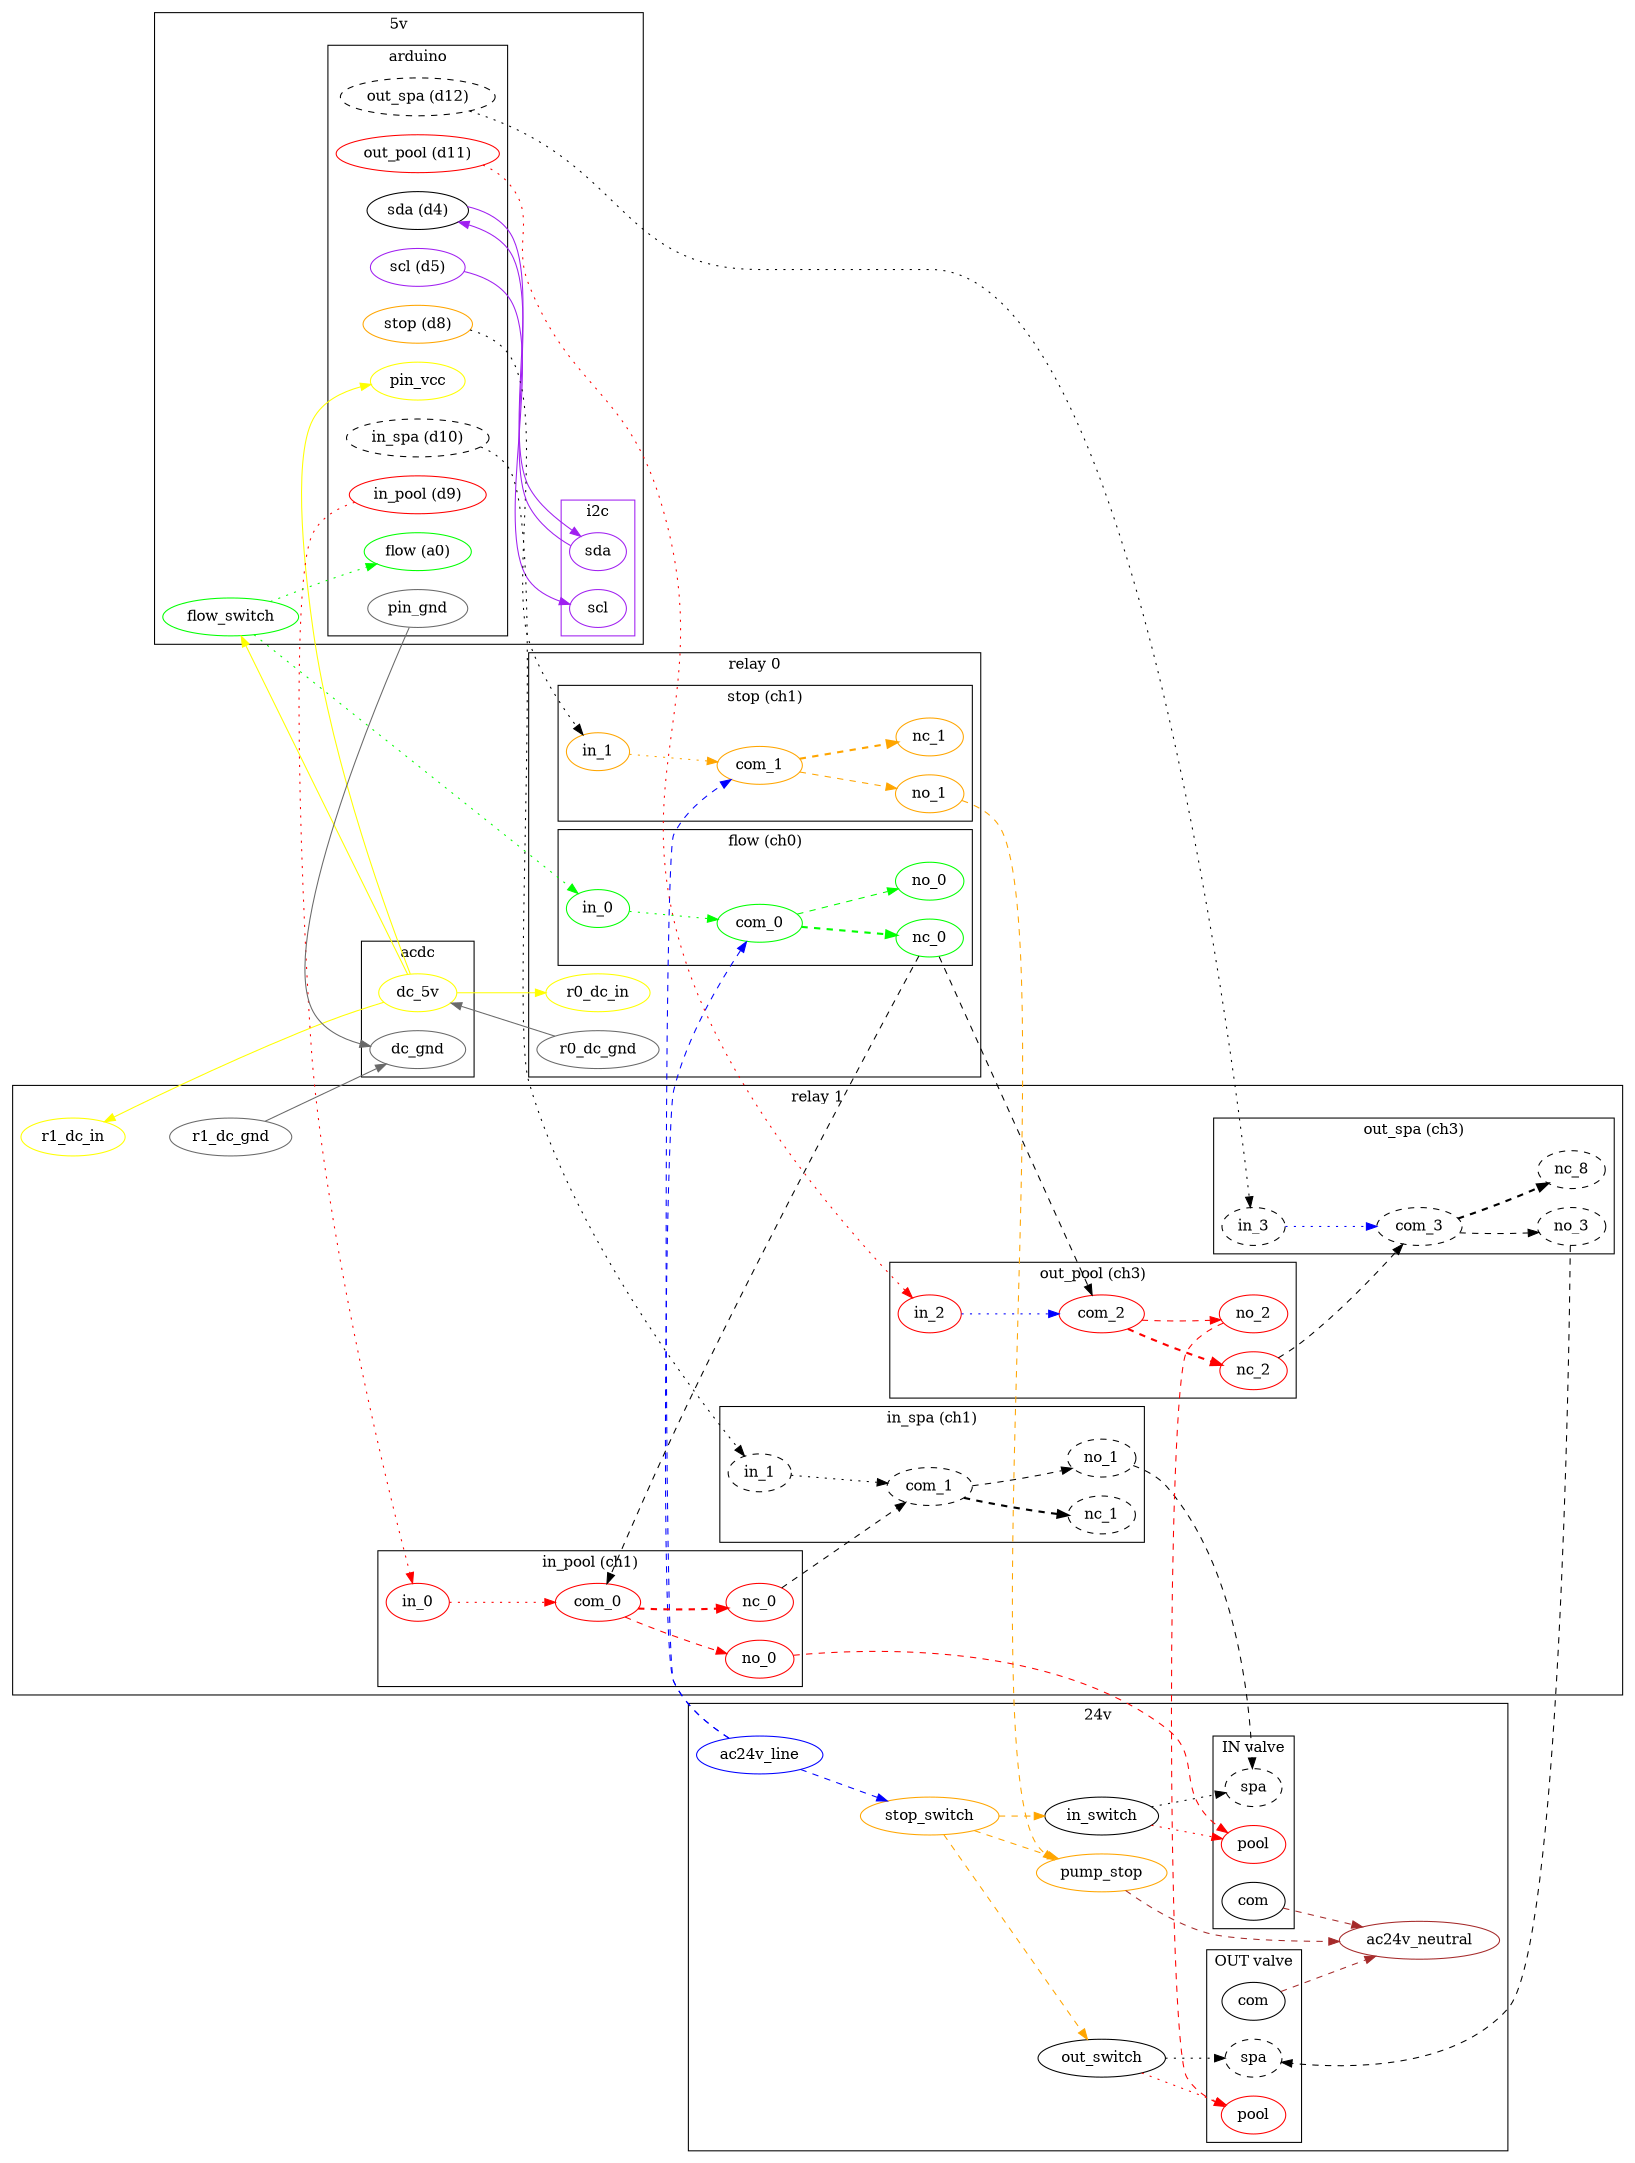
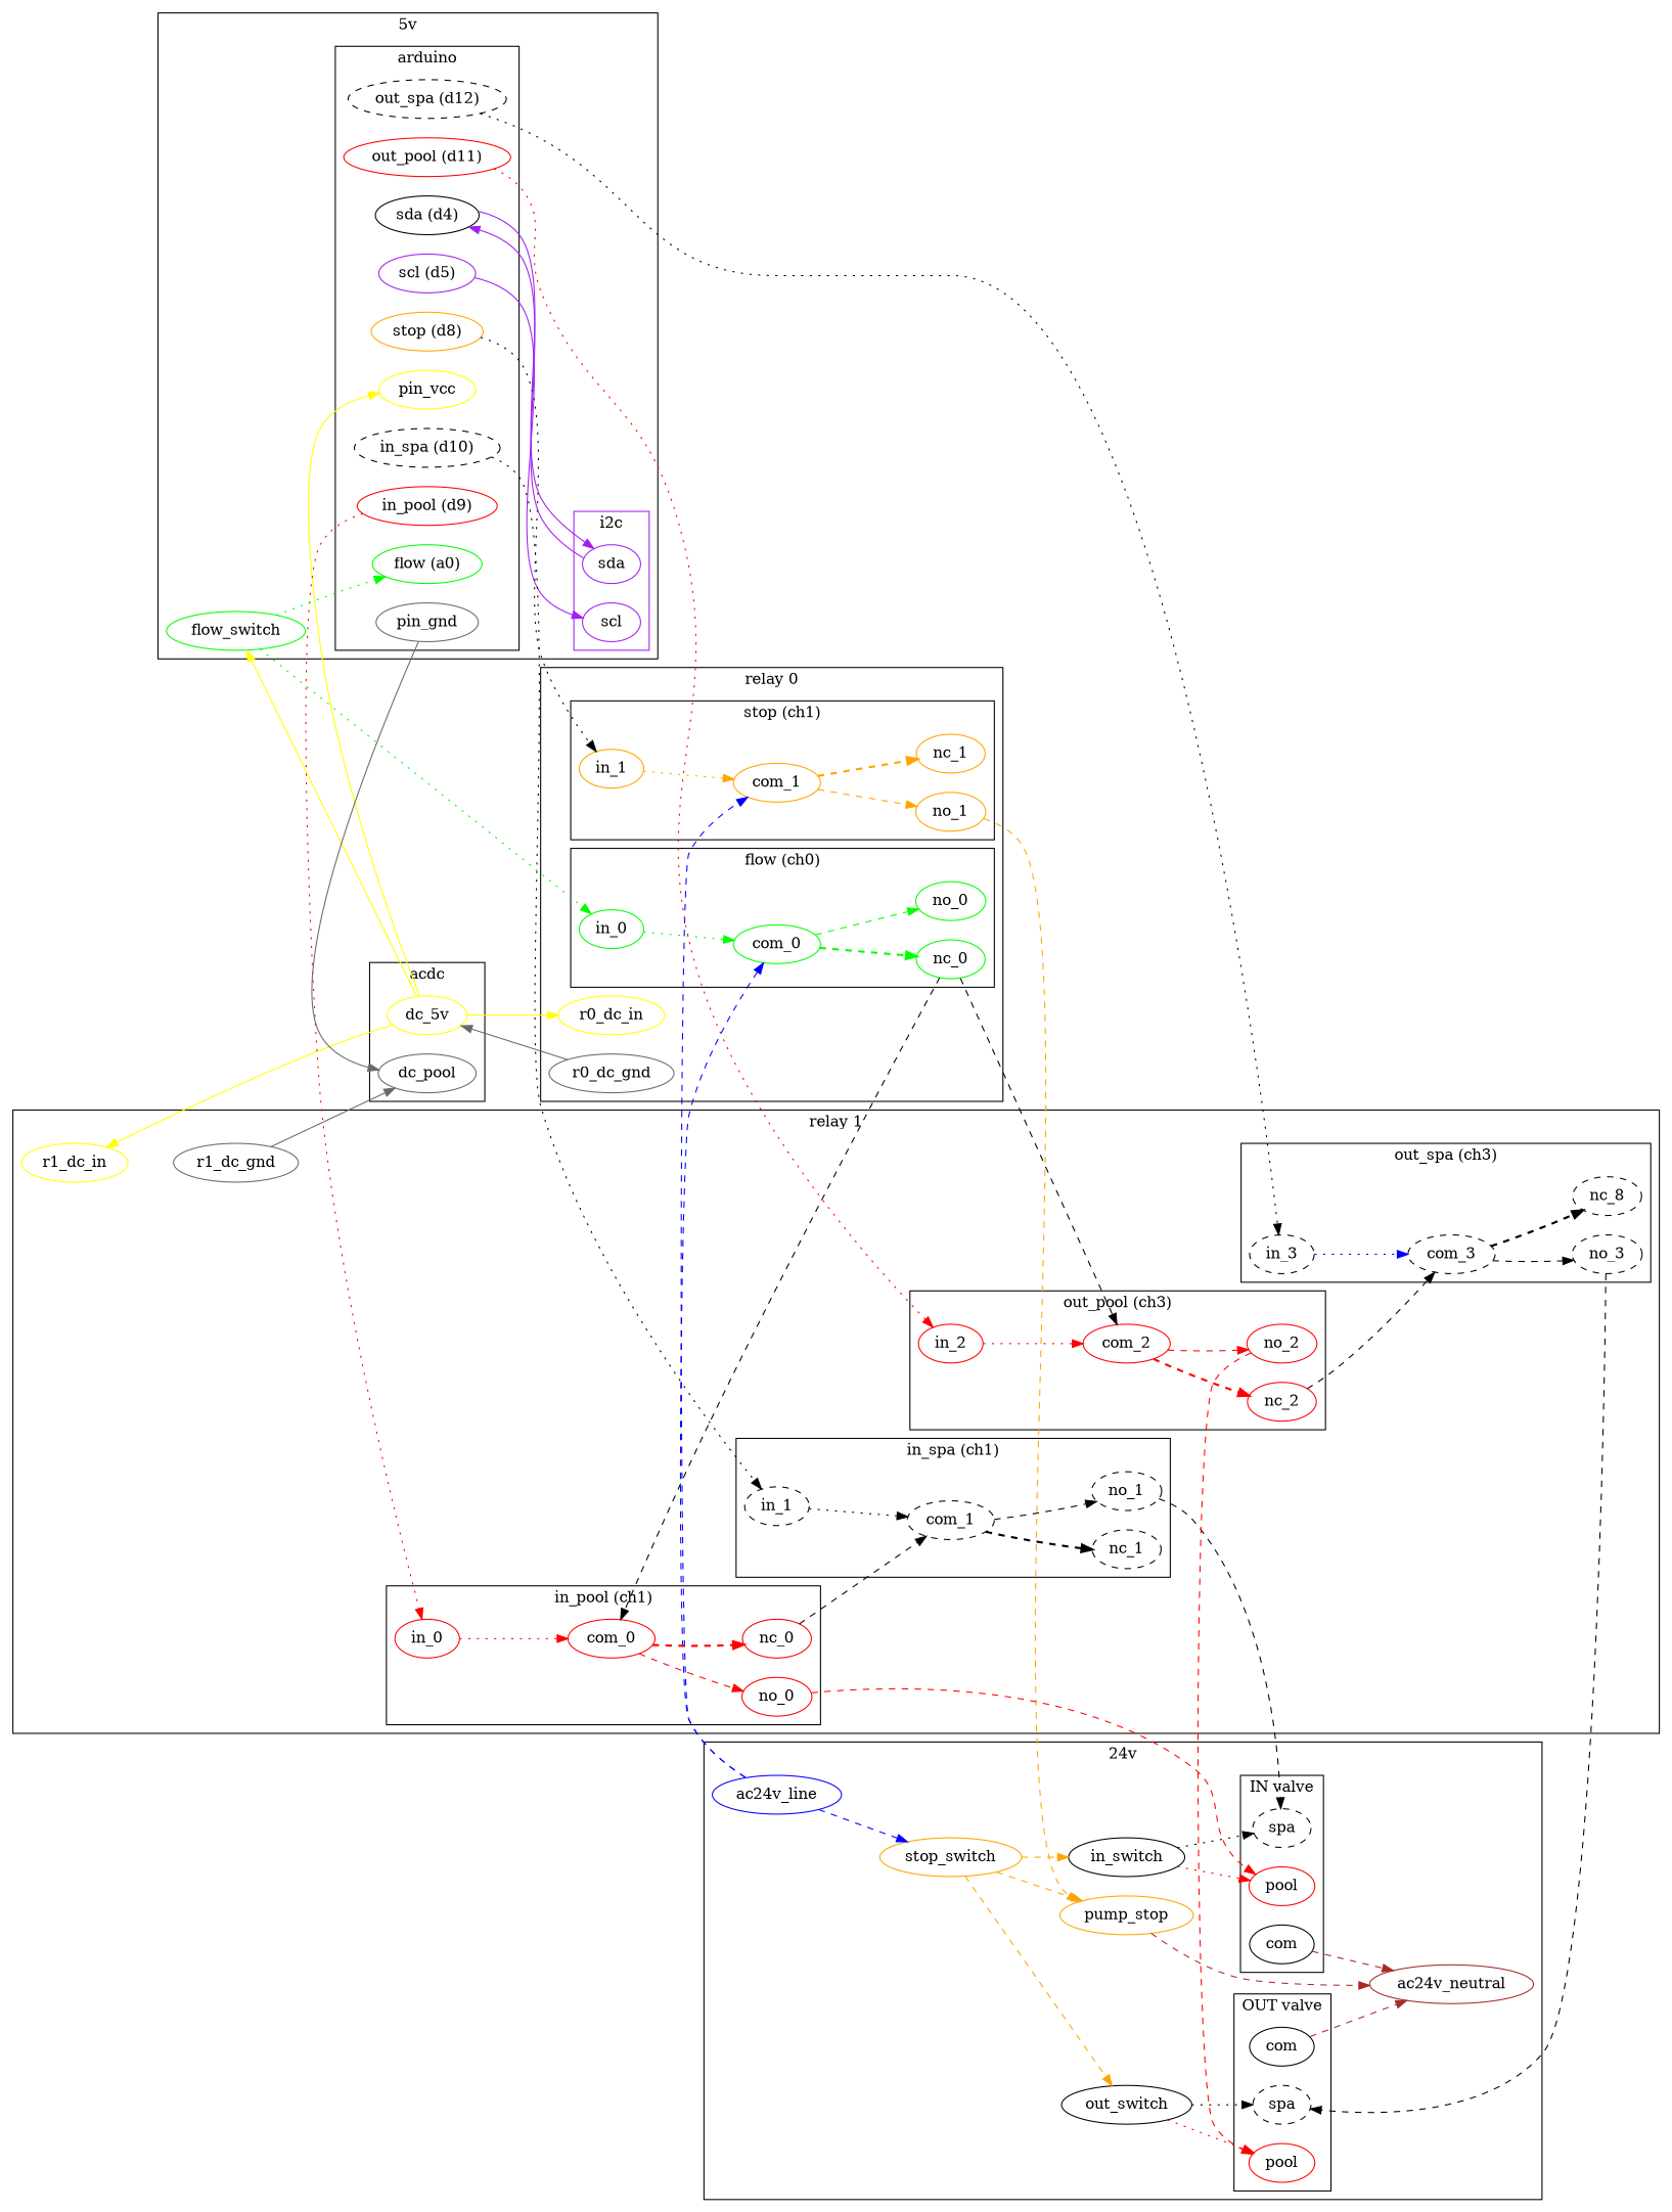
  digraph {
    rankdir=LR
    edge [style=dashed]
    n1 [color=red label=pool]
    n2 [label=spa style=dashed]
    n3 [label=com]
    n4 [color=red label=pool]
    n5 [label=spa style=dashed]
    n6 [label=com]
    ac24v_line [color=blue]
    stop_switch [color=orange]
    ac24v_neutral [color=brown]
    in_switch
    out_switch
    pump_stop [color=orange]
    dc_5v [color=yellow]
-   dc_gnd [color=dimgray]
+   dc_gnd [color=dimgray label=dc_pool]
    n15 [color=black label="sda (d4)"]
    n16 [color=purple label="scl (d5)"]
    n17 [color=orange label="stop (d8)"]
    n18 [color=red label="in_pool (d9)"]
    n19 [label="in_spa (d10)" style=dashed]
    n20 [color=red label="out_pool (d11)"]
    n21 [label="out_spa (d12)" style=dashed]
    n22 [color=green label="flow (a0)"]
    pin_vcc [color=yellow]
    pin_gnd [color=dimgray]
    sda [color=purple]
    scl [color=purple]
    flow_switch [color=green]
    n28 [color=green label=in_0]
    n29 [color=green label=com_0]
    n30 [color=green label=no_0]
    n31 [color=green label=nc_0]
    n32 [color=orange label=in_1]
    n33 [color=orange label=com_1]
    n34 [color=orange label=no_1]
    n35 [color=orange label=nc_1]
    r0_dc_in [color=yellow]
    r0_dc_gnd [color=dimgray]
    n38 [color=red label=in_0]
    n39 [color=red label=com_0]
    n40 [color=red label=no_0]
    n41 [color=red label=nc_0]
    n42 [label=in_1 style=dashed]
    n43 [label=com_1 style=dashed]
    n44 [label=no_1 style=dashed]
    n45 [label=nc_1 style=dashed]
    n46 [color=red label=in_2]
    n47 [color=red label=com_2]
    n48 [color=red label=no_2]
    n49 [color=red label=nc_2]
    n50 [label=in_3 style=dashed]
    n51 [label=com_3 style=dashed]
    n52 [label=no_3 style=dashed]
    n53 [label=nc_8 style=dashed]
    r1_dc_in [color=yellow]
    r1_dc_gnd [color=dimgray]
    subgraph cluster_1 {
      label="24v"
      ac24v_line
      stop_switch
      ac24v_neutral
      in_switch
      out_switch
      pump_stop
      subgraph cluster_2 {
        label="IN valve"
        n1
        n2
        n3
      }
      subgraph cluster_3 {
        label="OUT valve"
        n4
        n5
        n6
      }
    }
    subgraph cluster_4 {
      label=acdc
      dc_5v
      dc_gnd
    }
    subgraph cluster_5 {
      label="5v"
      flow_switch
      subgraph cluster_6 {
        label=arduino
        n15
        n16
        n17
        n18
        n19
        n20
        n21
        n22
        pin_vcc
        pin_gnd
      }
      subgraph cluster_7 {
        color=purple
        label=i2c
        sda
        scl
      }
    }
    subgraph cluster_8 {
      label="relay 0"
      r0_dc_in
      r0_dc_gnd
      subgraph cluster_9 {
        label="flow (ch0)"
        n28
        n29
        n30
        n31
      }
      subgraph cluster_10 {
        label="stop (ch1)"
        n32
        n33
        n34
        n35
      }
    }
    subgraph cluster_11 {
      label="relay 1"
      r1_dc_in
      r1_dc_gnd
      subgraph cluster_12 {
        label="in_pool (ch1)"
        n38
        n39
        n40
        n41
      }
      subgraph cluster_13 {
        label="in_spa (ch1)"
        n42
        n43
        n44
        n45
      }
      subgraph cluster_14 {
        label="out_pool (ch3)"
        n46
        n47
        n48
        n49
      }
      subgraph cluster_15 {
        label="out_spa (ch3)"
        n50
        n51
        n52
        n53
      }
    }
    n3 -> ac24v_neutral [color=brown]
    n6 -> ac24v_neutral [color=brown]
    ac24v_line -> stop_switch [color=blue]
    ac24v_line -> n29 [color=blue]
    ac24v_line -> n33 [color=blue]
    stop_switch -> in_switch [color=orange]
    stop_switch -> out_switch [color=orange]
    stop_switch -> pump_stop [color=orange]
    in_switch -> n1 [color=red style=dotted]
    in_switch -> n2 [style=dotted]
    out_switch -> n4 [color=red style=dotted]
    out_switch -> n5 [style=dotted]
    pump_stop -> ac24v_neutral [color=brown]
    dc_5v -> pin_vcc [color=yellow style=""]
    dc_5v -> flow_switch [color=yellow style=""]
    dc_5v -> r0_dc_in [color=yellow style=""]
    dc_5v -> r1_dc_in [color=yellow style=""]
    n15 -> sda [color=purple style=""]
    n16 -> scl [color=purple style=""]
    n17 -> n32 [style=dotted]
    n18 -> n38 [color=red style=dotted]
    n19 -> n42 [style=dotted]
    n20 -> n46 [color=red style=dotted]
    n21 -> n50 [style=dotted]
    pin_gnd -> dc_gnd [color=dimgray style=""]
    sda -> n15 [color=purple style=""]
    flow_switch -> n22 [color=green style=dotted]
    flow_switch -> n28 [color=green style=dotted]
    n28 -> n29 [color=green style=dotted]
    n29 -> n30 [color=green]
    n29 -> n31 [color=green penwidth=2]
    n31 -> n39
    n31 -> n47
    n32 -> n33 [color=orange style=dotted]
    n33 -> n34 [color=orange]
    n33 -> n35 [color=orange penwidth=2]
    n34 -> pump_stop [color=orange]
    r0_dc_gnd -> dc_5v [color=dimgray style=""]
    n38 -> n39 [color=red style=dotted]
    n38 -> n42 [style=invis]
    n39 -> n40 [color=red]
    n39 -> n40 [style=invis]
    n39 -> n41 [color=red penwidth=2]
    n40 -> n1 [color=red]
    n40 -> n45 [style=invis]
    n41 -> n39 [style=invis]
    n41 -> n43
    n42 -> n43 [style=dotted]
    n42 -> n46 [style=invis]
    n43 -> n44
    n43 -> n44 [style=invis]
    n43 -> n45 [penwidth=2]
    n44 -> n2
    n44 -> n49 [style=invis]
    n45 -> n43 [style=invis]
-   n46 -> n47 [color=blue style=dotted]
+   n46 -> n47 [color=red style=dotted]
    n46 -> n50 [style=invis]
    n47 -> n48 [color=red]
    n47 -> n48 [style=invis]
    n47 -> n49 [color=red penwidth=2]
    n48 -> n4 [color=red]
    n48 -> n53 [style=invis]
    n49 -> n47 [style=invis]
    n49 -> n51
    n50 -> n51 [color=blue style=dotted]
    n51 -> n52
    n51 -> n52 [style=invis]
    n51 -> n53 [penwidth=2]
    n52 -> n5
    n53 -> n51 [style=invis]
    r1_dc_in -> r1_dc_gnd [style=invis]
    r1_dc_gnd -> dc_gnd [color=dimgray style=""]
    r1_dc_gnd -> n38 [style=invis]
  }
